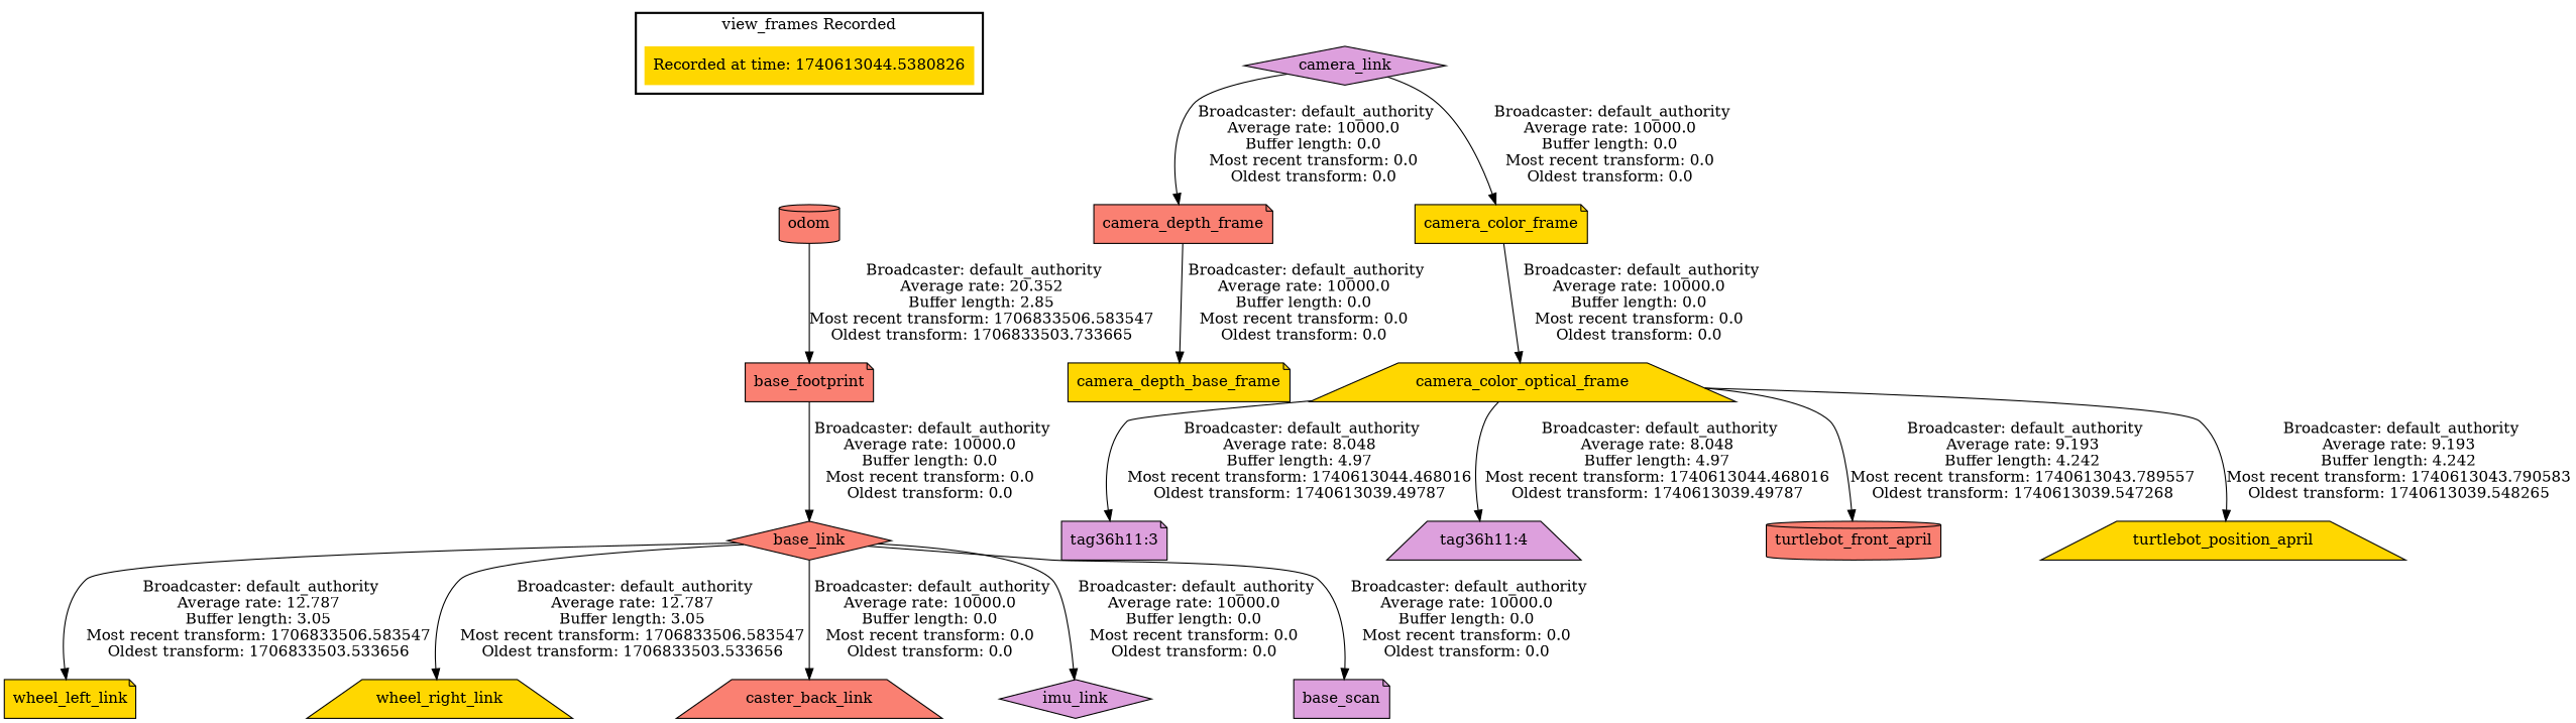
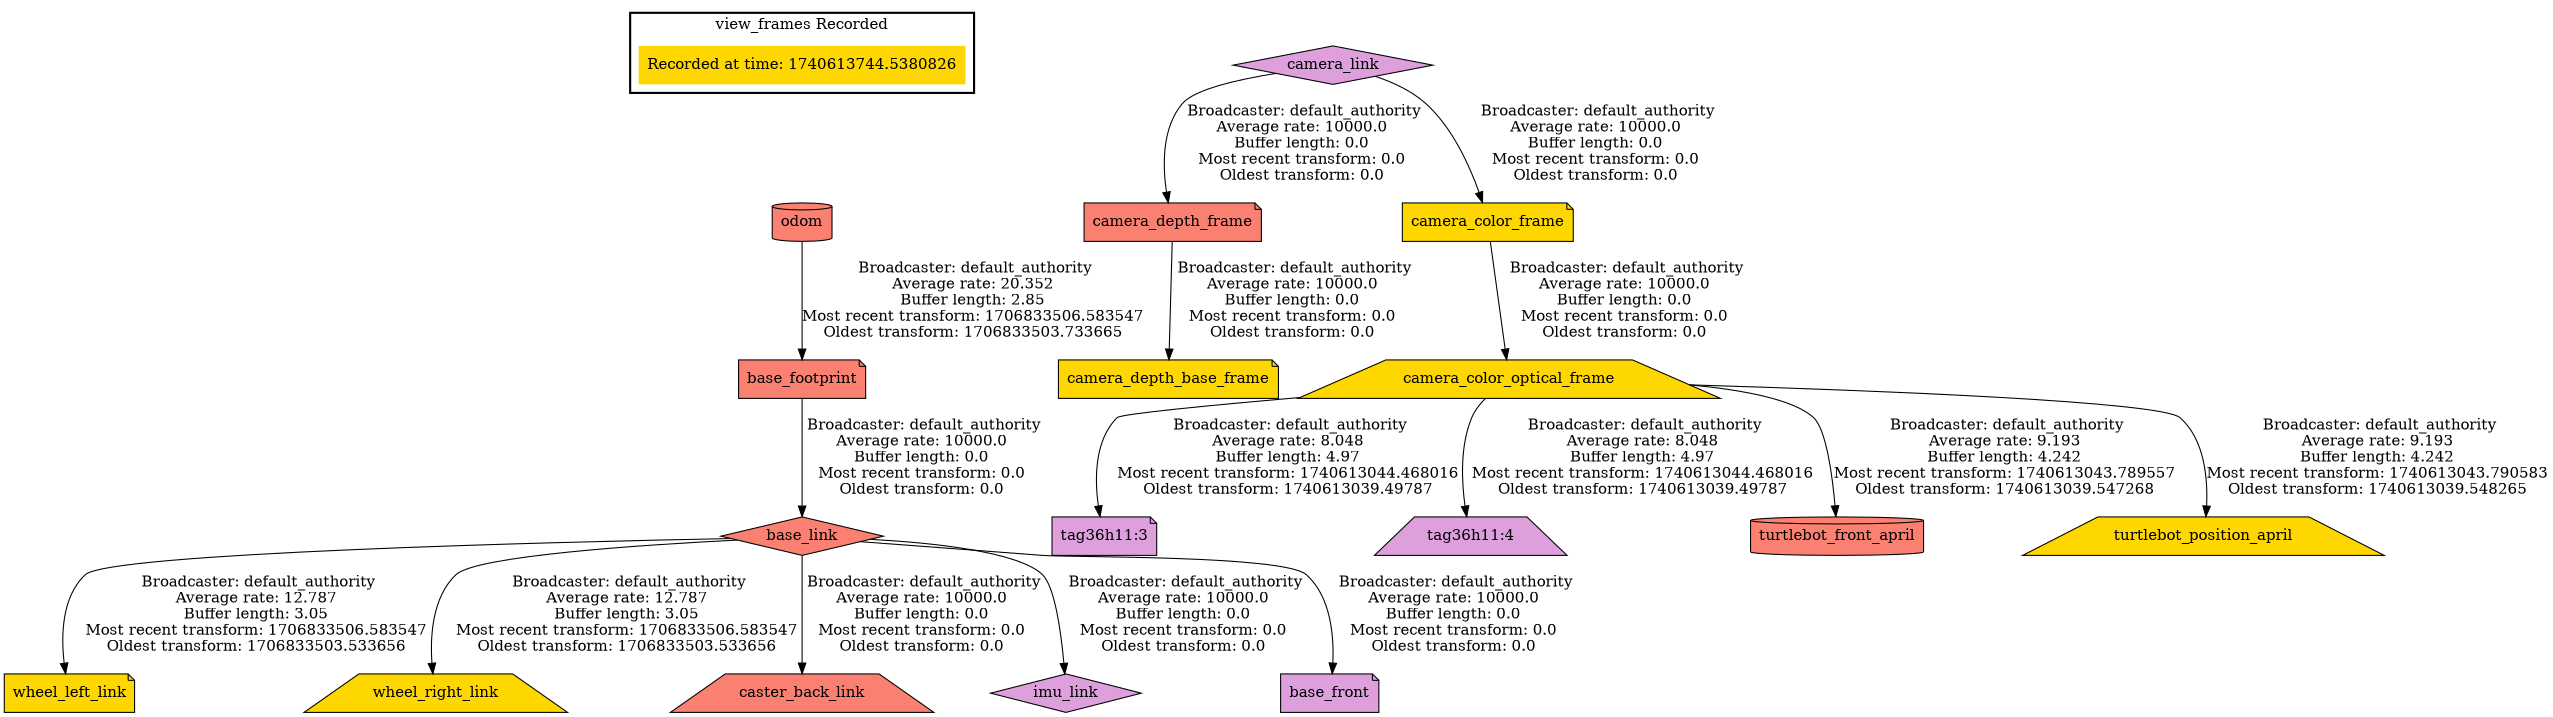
  digraph {
    node [fillcolor=gold shape=note style=filled]
-   "Recorded at time: 1740613044.5380826" [shape=plaintext]
+   "Recorded at time: 1740613044.5380826" [shape=plaintext label="Recorded at time: 1740613744.5380826"]
    odom [fillcolor=salmon shape=cylinder]
    camera_link [fillcolor=plum shape=diamond]
    camera_depth_frame [fillcolor=salmon]
    camera_color_frame
    n6 [label=camera_depth_base_frame]
    camera_color_optical_frame [shape=trapezium]
    "tag36h11:3" [fillcolor=plum]
    "tag36h11:4" [fillcolor=plum shape=trapezium]
    turtlebot_front_april [fillcolor=salmon shape=cylinder]
    turtlebot_position_april [shape=trapezium]
    base_link [fillcolor=salmon shape=diamond]
    wheel_left_link
    wheel_right_link [shape=trapezium]
    caster_back_link [fillcolor=salmon shape=trapezium]
    imu_link [fillcolor=plum shape=diamond]
-   base_scan [fillcolor=plum]
+   base_scan [fillcolor=plum label=base_front]
    base_footprint [fillcolor=salmon]
    subgraph cluster_1 {
      color=black
      label="view_frames Recorded"
      style=bold
      "Recorded at time: 1740613044.5380826"
    }
    "Recorded at time: 1740613044.5380826" -> odom [style=invis]
    odom -> base_footprint [label=" Broadcaster: default_authority\nAverage rate: 20.352\nBuffer length: 2.85\nMost recent transform: 1706833506.583547\nOldest transform: 1706833503.733665\n"]
    camera_link -> camera_depth_frame [label=" Broadcaster: default_authority\nAverage rate: 10000.0\nBuffer length: 0.0\nMost recent transform: 0.0\nOldest transform: 0.0\n"]
    camera_link -> camera_color_frame [label=" Broadcaster: default_authority\nAverage rate: 10000.0\nBuffer length: 0.0\nMost recent transform: 0.0\nOldest transform: 0.0\n"]
    camera_depth_frame -> n6 [label=" Broadcaster: default_authority\nAverage rate: 10000.0\nBuffer length: 0.0\nMost recent transform: 0.0\nOldest transform: 0.0\n"]
    camera_color_frame -> camera_color_optical_frame [label=" Broadcaster: default_authority\nAverage rate: 10000.0\nBuffer length: 0.0\nMost recent transform: 0.0\nOldest transform: 0.0\n"]
    camera_color_optical_frame -> "tag36h11:3" [label=" Broadcaster: default_authority\nAverage rate: 8.048\nBuffer length: 4.97\nMost recent transform: 1740613044.468016\nOldest transform: 1740613039.49787\n"]
    camera_color_optical_frame -> "tag36h11:4" [label=" Broadcaster: default_authority\nAverage rate: 8.048\nBuffer length: 4.97\nMost recent transform: 1740613044.468016\nOldest transform: 1740613039.49787\n"]
    camera_color_optical_frame -> turtlebot_front_april [label=" Broadcaster: default_authority\nAverage rate: 9.193\nBuffer length: 4.242\nMost recent transform: 1740613043.789557\nOldest transform: 1740613039.547268\n"]
    camera_color_optical_frame -> turtlebot_position_april [label=" Broadcaster: default_authority\nAverage rate: 9.193\nBuffer length: 4.242\nMost recent transform: 1740613043.790583\nOldest transform: 1740613039.548265\n"]
    base_link -> wheel_left_link [label=" Broadcaster: default_authority\nAverage rate: 12.787\nBuffer length: 3.05\nMost recent transform: 1706833506.583547\nOldest transform: 1706833503.533656\n"]
    base_link -> wheel_right_link [label=" Broadcaster: default_authority\nAverage rate: 12.787\nBuffer length: 3.05\nMost recent transform: 1706833506.583547\nOldest transform: 1706833503.533656\n"]
    base_link -> caster_back_link [label=" Broadcaster: default_authority\nAverage rate: 10000.0\nBuffer length: 0.0\nMost recent transform: 0.0\nOldest transform: 0.0\n"]
    base_link -> imu_link [label=" Broadcaster: default_authority\nAverage rate: 10000.0\nBuffer length: 0.0\nMost recent transform: 0.0\nOldest transform: 0.0\n"]
    base_link -> base_scan [label=" Broadcaster: default_authority\nAverage rate: 10000.0\nBuffer length: 0.0\nMost recent transform: 0.0\nOldest transform: 0.0\n"]
    base_footprint -> base_link [label=" Broadcaster: default_authority\nAverage rate: 10000.0\nBuffer length: 0.0\nMost recent transform: 0.0\nOldest transform: 0.0\n"]
  }
